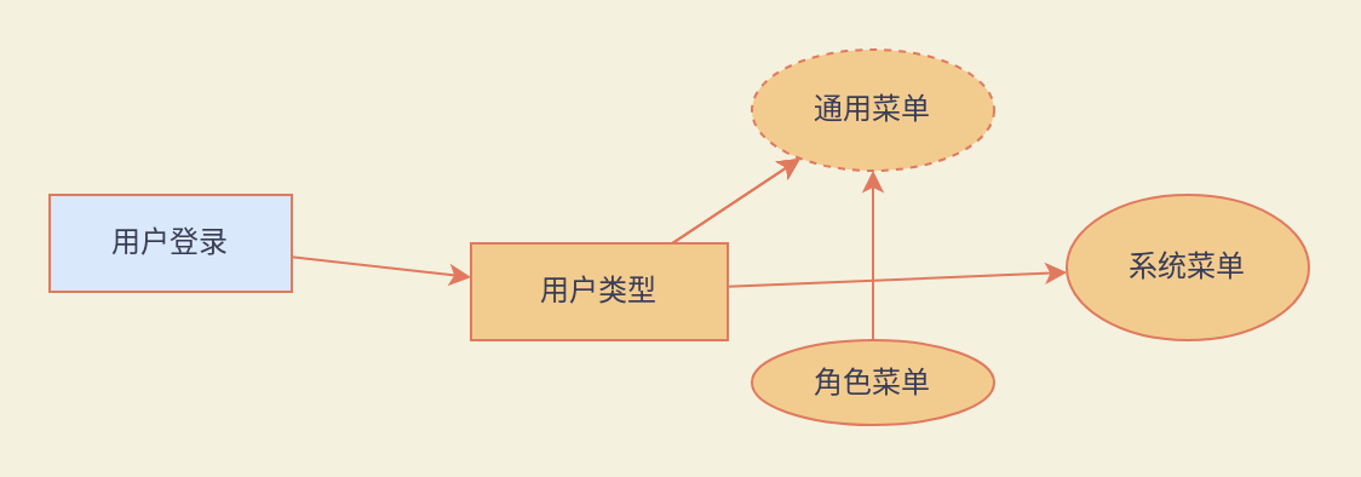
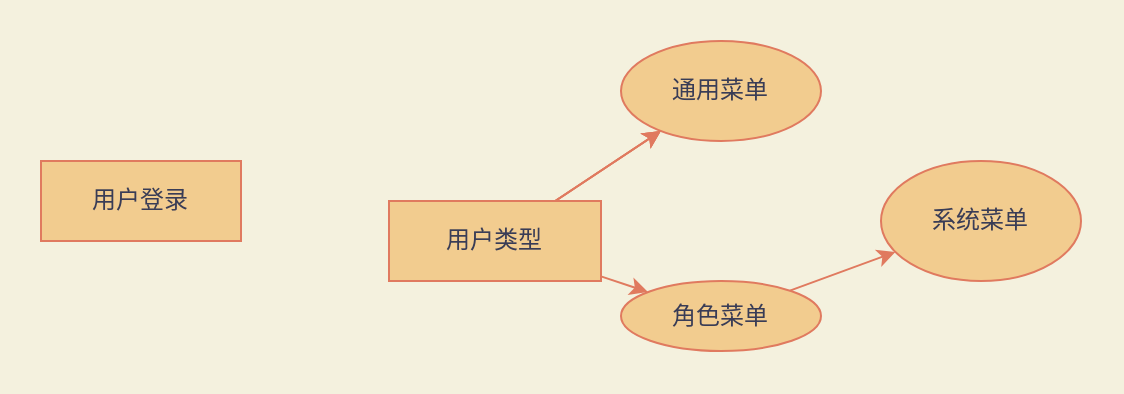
  <mxCell id="0" />
  <mxCell id="1" parent="0" />
- <mxCell id="2" value="" style="edgeStyle=none;rounded=0;orthogonalLoop=1;jettySize=auto;html=1;labelBackgroundColor=#F4F1DE;strokeColor=#E07A5F;fontColor=#393C56;" edge="1" parent="1" source="3" target="8"><mxGeometry relative="1" as="geometry" /></mxCell>
- <mxCell id="3" value="用户登录" style="rounded=0;whiteSpace=wrap;html=1;fillColor=#dae8fc;strokeColor=#E07A5F;fontColor=#393C56;" vertex="1" parent="1"><mxGeometry x="20" y="80" width="100" height="40" as="geometry" /></mxCell>
+ <mxCell id="3" value="用户登录" style="rounded=0;whiteSpace=wrap;html=1;fillColor=#F2CC8F;strokeColor=#E07A5F;fontColor=#393C56;" vertex="1" parent="1"><mxGeometry x="20" y="80" width="100" height="40" as="geometry" /></mxCell>
  <mxCell id="4" value="" style="rounded=0;orthogonalLoop=1;jettySize=auto;html=1;labelBackgroundColor=#F4F1DE;strokeColor=#E07A5F;fontColor=#393C56;" edge="1" parent="1" source="8" target="9"><mxGeometry relative="1" as="geometry" /></mxCell>
  <mxCell id="5" value="" style="edgeStyle=none;rounded=0;orthogonalLoop=1;jettySize=auto;html=1;labelBackgroundColor=#F4F1DE;strokeColor=#E07A5F;fontColor=#393C56;" edge="1" parent="1" source="8" target="9"><mxGeometry relative="1" as="geometry" /></mxCell>
  <mxCell id="6" value="" style="edgeStyle=none;rounded=0;orthogonalLoop=1;jettySize=auto;html=1;labelBackgroundColor=#F4F1DE;strokeColor=#E07A5F;fontColor=#393C56;" edge="1" parent="1" source="8" target="9"><mxGeometry relative="1" as="geometry" /></mxCell>
- <mxCell id="7" value="" style="edgeStyle=none;rounded=0;orthogonalLoop=1;jettySize=auto;html=1;labelBackgroundColor=#F4F1DE;strokeColor=#E07A5F;fontColor=#393C56;" edge="1" parent="1" source="8" target="12"><mxGeometry relative="1" as="geometry" /></mxCell>
+ <mxCell id="7" value="" style="edgeStyle=none;rounded=0;orthogonalLoop=1;jettySize=auto;html=1;labelBackgroundColor=#F4F1DE;strokeColor=#E07A5F;fontColor=#393C56;" edge="1" parent="1" source="8" target="11"><mxGeometry relative="1" as="geometry" /></mxCell>
  <mxCell id="8" value="用户类型" style="rounded=0;whiteSpace=wrap;html=1;fillColor=#F2CC8F;strokeColor=#E07A5F;fontColor=#393C56;" vertex="1" parent="1"><mxGeometry x="194" y="100" width="106" height="40" as="geometry" /></mxCell>
- <mxCell id="9" value="通用菜单" style="ellipse;whiteSpace=wrap;html=1;fillColor=#F2CC8F;strokeColor=#E07A5F;fontColor=#393C56;dashed=1;" vertex="1" parent="1"><mxGeometry x="310" y="20" width="100" height="50" as="geometry" /></mxCell>
- <mxCell id="10" value="" style="edgeStyle=none;rounded=0;orthogonalLoop=1;jettySize=auto;html=1;labelBackgroundColor=#F4F1DE;strokeColor=#E07A5F;fontColor=#393C56;" edge="1" parent="1" source="11" target="9"><mxGeometry relative="1" as="geometry" /></mxCell>
+ <mxCell id="9" value="通用菜单" style="ellipse;whiteSpace=wrap;html=1;fillColor=#F2CC8F;strokeColor=#E07A5F;fontColor=#393C56;" vertex="1" parent="1"><mxGeometry x="310" y="20" width="100" height="50" as="geometry" /></mxCell>
+ <mxCell id="10" value="" style="edgeStyle=none;rounded=0;orthogonalLoop=1;jettySize=auto;html=1;labelBackgroundColor=#F4F1DE;strokeColor=#E07A5F;fontColor=#393C56;" edge="1" parent="1" source="11" target="12"><mxGeometry relative="1" as="geometry" /></mxCell>
  <mxCell id="11" value="角色菜单" style="ellipse;whiteSpace=wrap;html=1;fillColor=#F2CC8F;strokeColor=#E07A5F;fontColor=#393C56;" vertex="1" parent="1"><mxGeometry x="310" y="140" width="100" height="35" as="geometry" /></mxCell>
  <mxCell id="12" value="系统菜单" style="ellipse;whiteSpace=wrap;html=1;fillColor=#F2CC8F;strokeColor=#E07A5F;fontColor=#393C56;" vertex="1" parent="1"><mxGeometry x="440" y="80" width="100" height="60" as="geometry" /></mxCell>
